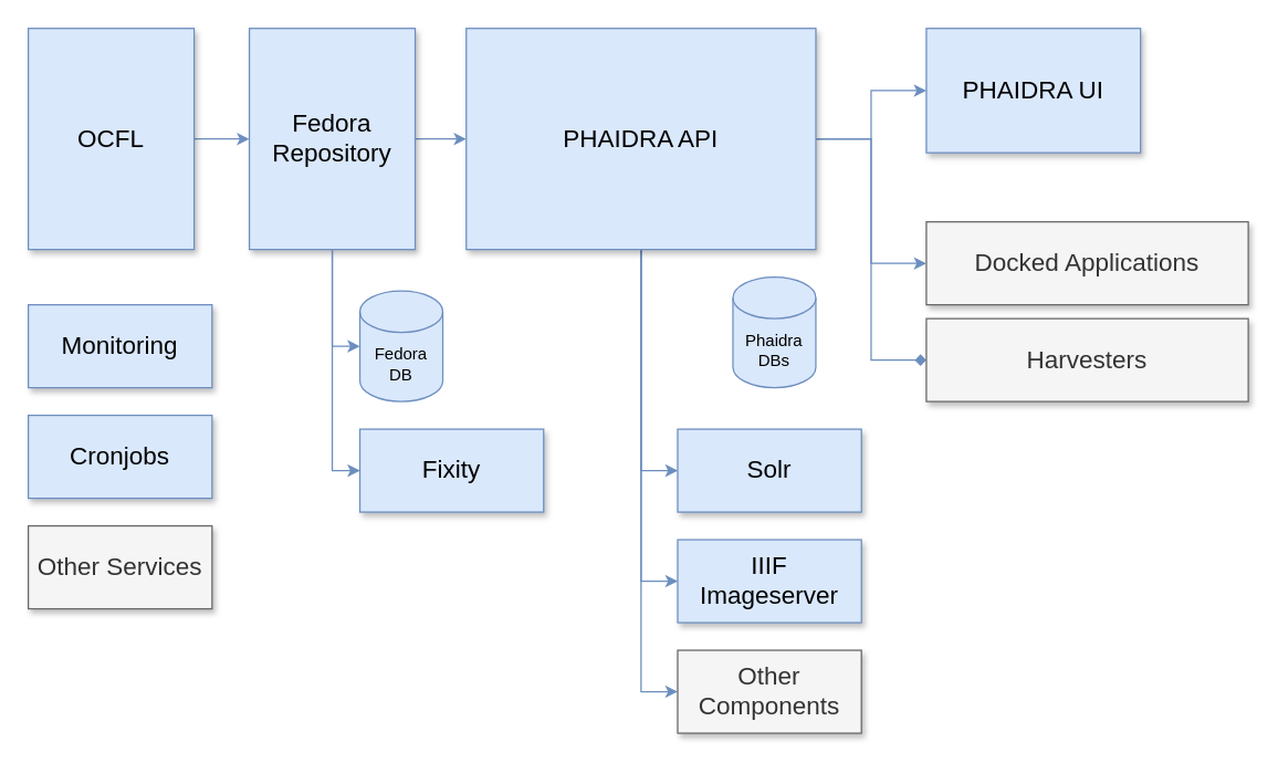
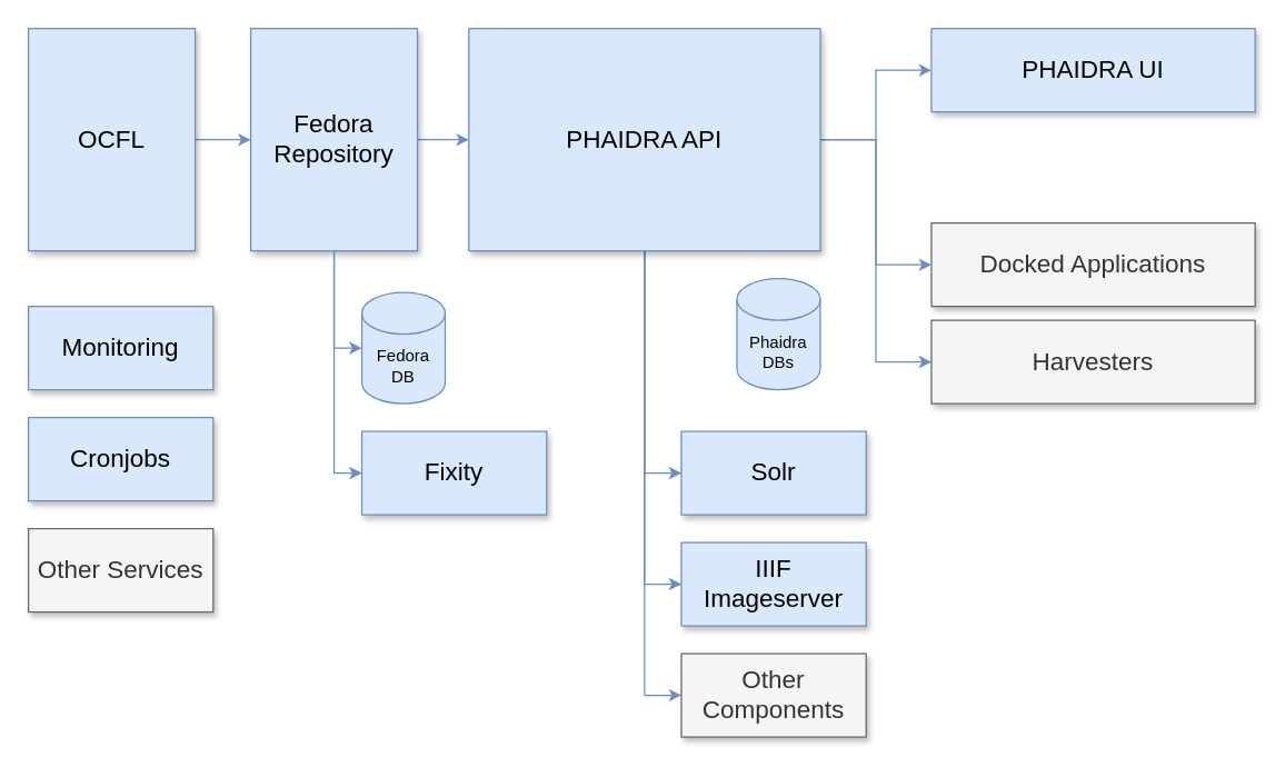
  <mxCell id="0" style=";html=1;" />
  <mxCell id="1" style=";html=1;" parent="0" />
  <mxCell id="2" style="edgeStyle=orthogonalEdgeStyle;rounded=0;orthogonalLoop=1;jettySize=auto;html=1;entryX=0;entryY=0.5;entryDx=0;entryDy=0;fillColor=#dae8fc;strokeColor=#6c8ebf;" edge="1" parent="1" source="8" target="9"><mxGeometry relative="1" as="geometry" /></mxCell>
  <mxCell id="3" style="edgeStyle=orthogonalEdgeStyle;rounded=0;orthogonalLoop=1;jettySize=auto;html=1;entryX=0;entryY=0.5;entryDx=0;entryDy=0;fillColor=#dae8fc;strokeColor=#6c8ebf;" edge="1" parent="1" source="8" target="17"><mxGeometry relative="1" as="geometry" /></mxCell>
  <mxCell id="4" style="edgeStyle=orthogonalEdgeStyle;rounded=0;orthogonalLoop=1;jettySize=auto;html=1;entryX=0;entryY=0.5;entryDx=0;entryDy=0;fillColor=#dae8fc;strokeColor=#6c8ebf;" edge="1" parent="1" source="8" target="18"><mxGeometry relative="1" as="geometry" /></mxCell>
  <mxCell id="5" style="edgeStyle=orthogonalEdgeStyle;rounded=0;orthogonalLoop=1;jettySize=auto;html=1;entryX=0;entryY=0.5;entryDx=0;entryDy=0;fillColor=#dae8fc;strokeColor=#6c8ebf;" edge="1" parent="1" source="8" target="19"><mxGeometry relative="1" as="geometry" /></mxCell>
  <mxCell id="6" style="edgeStyle=orthogonalEdgeStyle;rounded=0;orthogonalLoop=1;jettySize=auto;html=1;entryX=0;entryY=0.5;entryDx=0;entryDy=0;fillColor=#dae8fc;strokeColor=#6c8ebf;" edge="1" parent="1" source="8" target="20"><mxGeometry relative="1" as="geometry" /></mxCell>
- <mxCell id="7" style="edgeStyle=orthogonalEdgeStyle;rounded=0;orthogonalLoop=1;jettySize=auto;html=1;entryX=0;entryY=0.5;entryDx=0;entryDy=0;fillColor=#dae8fc;strokeColor=#6c8ebf;endArrow=diamond;" edge="1" parent="1" source="8" target="25"><mxGeometry relative="1" as="geometry" /></mxCell>
+ <mxCell id="7" style="edgeStyle=orthogonalEdgeStyle;rounded=0;orthogonalLoop=1;jettySize=auto;html=1;entryX=0;entryY=0.5;entryDx=0;entryDy=0;fillColor=#dae8fc;strokeColor=#6c8ebf;" edge="1" parent="1" source="8" target="25"><mxGeometry relative="1" as="geometry" /></mxCell>
  <mxCell id="8" value="PHAIDRA API" style="whiteSpace=wrap;html=1;shadow=1;fontSize=18;fillColor=#dae8fc;strokeColor=#6c8ebf;" parent="1" vertex="1"><mxGeometry x="337" y="20" width="253" height="160" as="geometry" /></mxCell>
- <mxCell id="9" value="PHAIDRA UI" style="whiteSpace=wrap;html=1;shadow=1;fontSize=18;fillColor=#dae8fc;strokeColor=#6c8ebf;" parent="1" vertex="1"><mxGeometry x="670" y="20" width="155" height="90" as="geometry" /></mxCell>
+ <mxCell id="9" value="PHAIDRA UI" style="whiteSpace=wrap;html=1;shadow=1;fontSize=18;fillColor=#dae8fc;strokeColor=#6c8ebf;" parent="1" vertex="1"><mxGeometry x="670" y="20" width="233" height="60" as="geometry" /></mxCell>
  <mxCell id="10" style="edgeStyle=elbowEdgeStyle;rounded=0;html=1;startArrow=none;startFill=0;jettySize=auto;orthogonalLoop=1;fontSize=18;elbow=vertical;fillColor=#dae8fc;strokeColor=#6c8ebf;" parent="1" source="12" target="8" edge="1"><mxGeometry relative="1" as="geometry"><Array as="points"><mxPoint x="290" y="100" /><mxPoint x="307" y="84" /></Array></mxGeometry></mxCell>
  <mxCell id="11" style="edgeStyle=orthogonalEdgeStyle;rounded=0;orthogonalLoop=1;jettySize=auto;html=1;entryX=0;entryY=0.5;entryDx=0;entryDy=0;fillColor=#dae8fc;strokeColor=#6c8ebf;" edge="1" parent="1" source="12" target="24"><mxGeometry relative="1" as="geometry" /></mxCell>
  <mxCell id="12" value="Fedora Repository" style="whiteSpace=wrap;html=1;shadow=1;fontSize=18;fillColor=#dae8fc;strokeColor=#6c8ebf;" parent="1" vertex="1"><mxGeometry x="180" y="20" width="120" height="160" as="geometry" /></mxCell>
  <mxCell id="13" style="edgeStyle=orthogonalEdgeStyle;rounded=0;orthogonalLoop=1;jettySize=auto;html=1;entryX=0;entryY=0.5;entryDx=0;entryDy=0;fillColor=#dae8fc;strokeColor=#6c8ebf;" edge="1" parent="1" source="14" target="12"><mxGeometry relative="1" as="geometry" /></mxCell>
  <mxCell id="14" value="OCFL" style="whiteSpace=wrap;html=1;shadow=1;fontSize=18;fillColor=#dae8fc;strokeColor=#6c8ebf;" vertex="1" parent="1"><mxGeometry x="20" y="20" width="120" height="160" as="geometry" /></mxCell>
  <mxCell id="15" value="Fedora DB" style="shape=cylinder3;whiteSpace=wrap;html=1;boundedLbl=1;backgroundOutline=1;size=15;fillColor=#dae8fc;strokeColor=#6c8ebf;" vertex="1" parent="1"><mxGeometry x="260" y="210" width="60" height="80" as="geometry" /></mxCell>
  <mxCell id="16" value="Phaidra DBs" style="shape=cylinder3;whiteSpace=wrap;html=1;boundedLbl=1;backgroundOutline=1;size=15;fillColor=#dae8fc;strokeColor=#6c8ebf;" vertex="1" parent="1"><mxGeometry x="530" y="200" width="60" height="80" as="geometry" /></mxCell>
  <mxCell id="17" value="Docked Applications" style="whiteSpace=wrap;html=1;shadow=1;fontSize=18;fillColor=#f5f5f5;strokeColor=#666666;fontColor=#333333;" vertex="1" parent="1"><mxGeometry x="670" y="160" width="233" height="60" as="geometry" /></mxCell>
  <mxCell id="18" value="Solr" style="whiteSpace=wrap;html=1;shadow=1;fontSize=18;fillColor=#dae8fc;strokeColor=#6c8ebf;" vertex="1" parent="1"><mxGeometry x="490" y="310" width="133" height="60" as="geometry" /></mxCell>
  <mxCell id="19" value="IIIF Imageserver" style="whiteSpace=wrap;html=1;shadow=1;fontSize=18;fillColor=#dae8fc;strokeColor=#6c8ebf;" vertex="1" parent="1"><mxGeometry x="490" y="390" width="133" height="60" as="geometry" /></mxCell>
  <mxCell id="20" value="Other Components" style="whiteSpace=wrap;html=1;shadow=1;fontSize=18;fillColor=#f5f5f5;strokeColor=#666666;fontColor=#333333;" vertex="1" parent="1"><mxGeometry x="490" y="470" width="133" height="60" as="geometry" /></mxCell>
  <mxCell id="21" style="edgeStyle=orthogonalEdgeStyle;rounded=0;orthogonalLoop=1;jettySize=auto;html=1;entryX=0;entryY=0.5;entryDx=0;entryDy=0;entryPerimeter=0;fillColor=#dae8fc;strokeColor=#6c8ebf;" edge="1" parent="1" source="12" target="15"><mxGeometry relative="1" as="geometry" /></mxCell>
  <mxCell id="22" value="Monitoring" style="whiteSpace=wrap;html=1;shadow=1;fontSize=18;fillColor=#dae8fc;strokeColor=#6c8ebf;" vertex="1" parent="1"><mxGeometry x="20" y="220" width="133" height="60" as="geometry" /></mxCell>
  <mxCell id="23" value="Cronjobs" style="whiteSpace=wrap;html=1;shadow=1;fontSize=18;fillColor=#dae8fc;strokeColor=#6c8ebf;" vertex="1" parent="1"><mxGeometry x="20" y="300" width="133" height="60" as="geometry" /></mxCell>
  <mxCell id="24" value="Fixity" style="whiteSpace=wrap;html=1;shadow=1;fontSize=18;fillColor=#dae8fc;strokeColor=#6c8ebf;" vertex="1" parent="1"><mxGeometry x="260" y="310" width="133" height="60" as="geometry" /></mxCell>
  <mxCell id="25" value="Harvesters" style="whiteSpace=wrap;html=1;shadow=1;fontSize=18;fillColor=#f5f5f5;strokeColor=#666666;fontColor=#333333;" vertex="1" parent="1"><mxGeometry x="670" y="230" width="233" height="60" as="geometry" /></mxCell>
  <mxCell id="26" value="Other Services" style="whiteSpace=wrap;html=1;shadow=1;fontSize=18;fillColor=#f5f5f5;strokeColor=#666666;fontColor=#333333;" vertex="1" parent="1"><mxGeometry x="20" y="380" width="133" height="60" as="geometry" /></mxCell>
